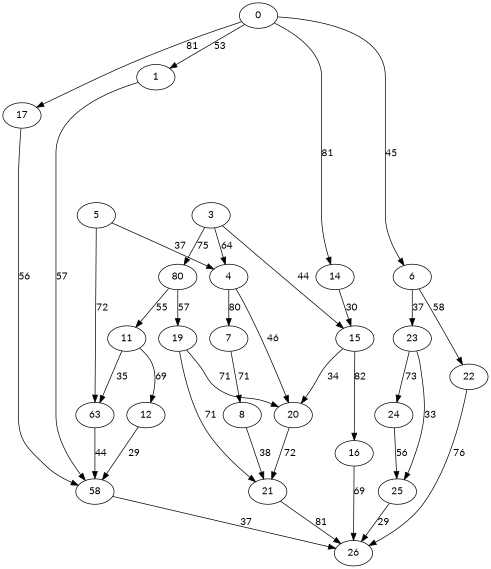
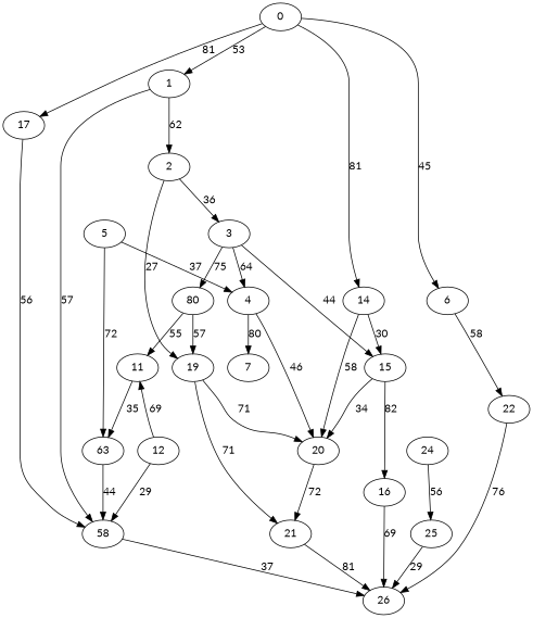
  digraph {
    fontname=Lato
    node [fontname=Lato]
    edge [fontname=Lato]
    0
    1
    6
    14
    17
+   2
    n7 [label=58]
    22
-   23
    15
    20
    3
    19
    26
    24
    25
    16
    21
    4
    n20 [label=80]
    7
    11
    5
    n24 [label=63]
-   8
    12
    0 -> 1 [label=53]
    0 -> 6 [label=45]
    0 -> 14 [label=81]
    0 -> 17 [label=81]
+   1 -> 2 [label=62]
    1 -> n7 [label=57]
    6 -> 22 [label=58]
-   6 -> 23 [label=37]
    14 -> 15 [label=30]
+   14 -> 20 [label=58]
    17 -> n7 [label=56]
+   2 -> 3 [label=36]
+   2 -> 19 [label=27]
    n7 -> 26 [label=37]
    22 -> 26 [label=76]
-   23 -> 24 [label=73]
-   23 -> 25 [label=33]
    15 -> 20 [label=34]
    15 -> 16 [label=82]
    20 -> 21 [label=72]
    3 -> 15 [label=44]
    3 -> 4 [label=64]
    3 -> n20 [label=75]
    19 -> 20 [label=71]
    19 -> 21 [label=71]
    24 -> 25 [label=56]
    25 -> 26 [label=29]
    16 -> 26 [label=69]
    21 -> 26 [label=81]
    4 -> 20 [label=46]
    4 -> 7 [label=80]
    n20 -> 19 [label=57]
    n20 -> 11 [label=55]
-   7 -> 8 [label=71]
    11 -> n24 [label=35]
-   11 -> 12 [label=69]
+   12 -> 11 [label=69]
    5 -> 4 [label=37]
    5 -> n24 [label=72]
    n24 -> n7 [label=44]
-   8 -> 21 [label=38]
    12 -> n7 [label=29]
  }
